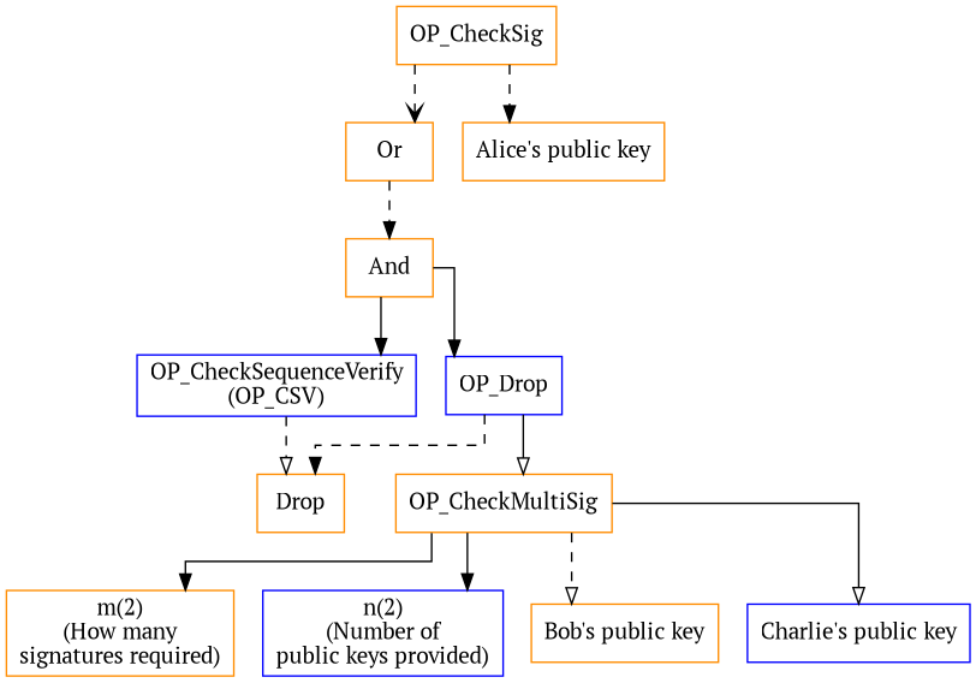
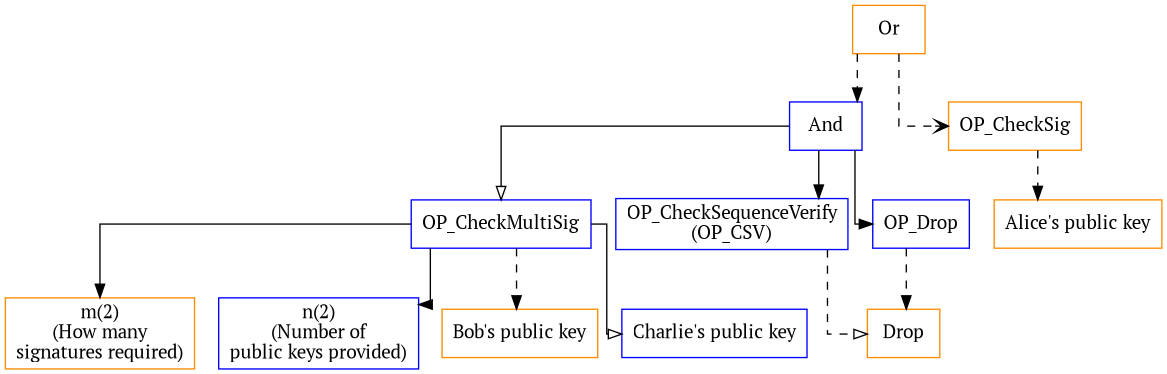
  digraph {
    fontname="PT Serif"
    splines=ortho
    node [color=darkorange fontname="PT Serif" shape=box]
    edge [arrowhead=normal fontname="PT Serif" style=dashed]
    n1 [label=Or]
-   n2 [label=And]
+   n2 [color=blue label=And]
    n3 [label=OP_CheckSig]
-   n4 [label=OP_CheckMultiSig]
+   n4 [color=blue label=OP_CheckMultiSig]
    n5 [color=blue label="OP_CheckSequenceVerify\n(OP_CSV)"]
    n6 [color=blue label=OP_Drop]
    n7 [label="Alice's public key"]
    n8 [label="m(2)\n(How many\nsignatures required)"]
    n9 [color=blue label="n(2)\n(Number of\npublic keys provided)"]
    n10 [label="Bob's public key"]
    n11 [color=blue label="Charlie's public key"]
    n12 [label=Drop]
    n1 -> n2
-   n3 -> n1 [arrowhead=vee]
-   n6 -> n4 [arrowhead=onormal style=solid]
+   n1 -> n3 [arrowhead=vee]
+   n2 -> n4 [arrowhead=onormal style=solid]
    n2 -> n5 [style=solid]
    n2 -> n6 [style=solid]
    n3 -> n7
    n4 -> n8 [style=solid]
    n4 -> n9 [style=solid]
-   n4 -> n10 [arrowhead=onormal]
+   n4 -> n10
    n4 -> n11 [arrowhead=onormal style=solid]
    n5 -> n12 [arrowhead=onormal]
    n6 -> n12
  }
